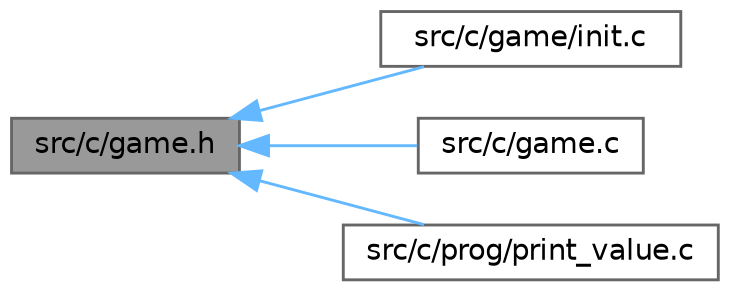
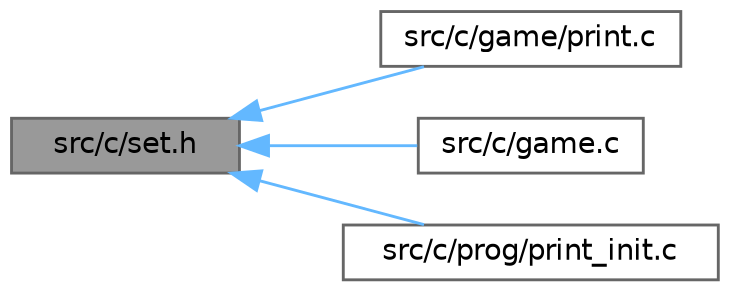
  digraph {
    fontname="DejaVu Sans"
    rankdir=LR
    node [color=grey40 fillcolor=white fontname="DejaVu Sans" fontsize=10 shape=box style=filled]
    edge [color=steelblue1 dir=back fontname="DejaVu Sans" fontsize=10 labelfontname=Helvetica labelfontsize=10 style=solid]
-   n1 [color=gray40 fillcolor=grey60 fontcolor=black height=0.2 label="src/c/game.h" width=0.4]
-   n2 [height=0.2 label="src/c/game/init.c" width=0.4]
+   n1 [color=gray40 fillcolor=grey60 fontcolor=black height=0.2 label="src/c/set.h" width=0.4]
+   n2 [height=0.2 label="src/c/game/print.c" width=0.4]
    n3 [height=0.2 label="src/c/game.c" width=0.4]
-   n4 [height=0.2 label="src/c/prog/print_value.c" width=0.4]
+   n4 [height=0.2 label="src/c/prog/print_init.c" width=0.4]
    n1 -> n2
    n1 -> n3
    n1 -> n4
  }
